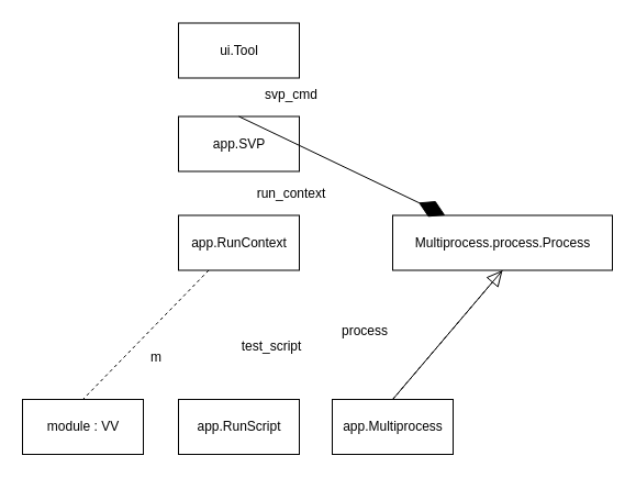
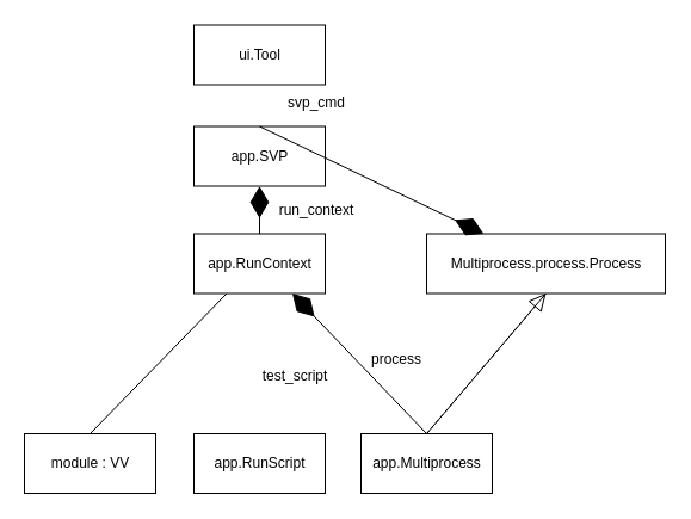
  <mxCell id="0" />
  <mxCell id="1" parent="0" />
  <mxCell id="2" value="ui.Tool" style="html=1;" vertex="1" parent="1"><mxGeometry x="162" y="20.5" width="110" height="50" as="geometry" /></mxCell>
  <mxCell id="3" value="app.SVP" style="html=1;" vertex="1" parent="1"><mxGeometry x="162" y="105.5" width="110" height="50" as="geometry" /></mxCell>
  <mxCell id="4" value="svp_cmd" style="text;html=1;strokeColor=none;fillColor=none;align=center;verticalAlign=middle;whiteSpace=wrap;rounded=0;" vertex="1" parent="1"><mxGeometry x="230" y="75.5" width="70" height="20" as="geometry" /></mxCell>
  <mxCell id="5" value="app.RunContext" style="html=1;" vertex="1" parent="1"><mxGeometry x="162" y="195.5" width="110" height="50" as="geometry" /></mxCell>
  <mxCell id="6" value="run_context" style="text;html=1;strokeColor=none;fillColor=none;align=center;verticalAlign=middle;whiteSpace=wrap;rounded=0;" vertex="1" parent="1"><mxGeometry x="230" y="165.5" width="70" height="20" as="geometry" /></mxCell>
  <mxCell id="7" value="Multiprocess.process.Process" style="html=1;" vertex="1" parent="1"><mxGeometry x="357" y="195.5" width="200" height="50" as="geometry" /></mxCell>
  <mxCell id="8" value="app.RunScript" style="html=1;" vertex="1" parent="1"><mxGeometry x="162" y="363" width="110" height="50" as="geometry" /></mxCell>
  <mxCell id="9" value="process" style="text;html=1;strokeColor=none;fillColor=none;align=center;verticalAlign=middle;whiteSpace=wrap;rounded=0;" vertex="1" parent="1"><mxGeometry x="307" y="291" width="50" height="20" as="geometry" /></mxCell>
  <mxCell id="10" value="test_script" style="text;html=1;strokeColor=none;fillColor=none;align=center;verticalAlign=middle;whiteSpace=wrap;rounded=0;" vertex="1" parent="1"><mxGeometry x="216.5" y="305" width="60" height="20" as="geometry" /></mxCell>
  <mxCell id="11" value="module : VV" style="html=1;" vertex="1" parent="1"><mxGeometry x="20" y="363" width="110" height="50" as="geometry" /></mxCell>
- <mxCell id="12" value="m" style="text;html=1;strokeColor=none;fillColor=none;align=center;verticalAlign=middle;whiteSpace=wrap;rounded=0;" vertex="1" parent="1"><mxGeometry x="122" y="315" width="40" height="20" as="geometry" /></mxCell>
  <mxCell id="13" value="app.Multiprocess" style="html=1;" vertex="1" parent="1"><mxGeometry x="302" y="363" width="110" height="50" as="geometry" /></mxCell>
- <mxCell id="15" value="" style="endArrow=none;html=1;exitX=0.25;exitY=1;exitDx=0;exitDy=0;entryX=0.5;entryY=0;entryDx=0;entryDy=0;dashed=1;" edge="1" parent="1" source="5" target="11"><mxGeometry width="50" height="50" relative="1" as="geometry"><mxPoint x="20" y="481" as="sourcePoint" /><mxPoint x="70" y="431" as="targetPoint" /></mxGeometry></mxCell>
+ <mxCell id="14" value="" style="endArrow=diamondThin;endFill=1;endSize=24;html=1;entryX=0.75;entryY=1;entryDx=0;entryDy=0;exitX=0.5;exitY=0;exitDx=0;exitDy=0;" edge="1" parent="1" source="13" target="5"><mxGeometry width="160" relative="1" as="geometry"><mxPoint x="20" y="431" as="sourcePoint" /><mxPoint x="180" y="431" as="targetPoint" /></mxGeometry></mxCell>
+ <mxCell id="15" value="" style="endArrow=none;html=1;exitX=0.25;exitY=1;exitDx=0;exitDy=0;entryX=0.5;entryY=0;entryDx=0;entryDy=0;" edge="1" parent="1" source="5" target="11"><mxGeometry width="50" height="50" relative="1" as="geometry"><mxPoint x="20" y="481" as="sourcePoint" /><mxPoint x="70" y="431" as="targetPoint" /></mxGeometry></mxCell>
  <mxCell id="16" value="" style="endArrow=block;dashed=1;endFill=0;endSize=12;html=1;entryX=0.5;entryY=1;entryDx=0;entryDy=0;exitX=0.5;exitY=0;exitDx=0;exitDy=0;" edge="1" parent="1" source="13" target="7"><mxGeometry width="160" relative="1" as="geometry"><mxPoint x="356" y="361" as="sourcePoint" /><mxPoint x="180" y="431" as="targetPoint" /></mxGeometry></mxCell>
  <mxCell id="17" value="" style="endArrow=none;html=1;exitX=0.5;exitY=0;exitDx=0;exitDy=0;entryX=0.5;entryY=1;entryDx=0;entryDy=0;" edge="1" parent="1" source="13" target="7"><mxGeometry width="50" height="50" relative="1" as="geometry"><mxPoint x="356" y="361" as="sourcePoint" /><mxPoint x="531" y="235" as="targetPoint" /></mxGeometry></mxCell>
+ <mxCell id="18" value="" style="endArrow=diamondThin;endFill=1;endSize=24;html=1;entryX=0.5;entryY=1;entryDx=0;entryDy=0;exitX=0.5;exitY=0;exitDx=0;exitDy=0;" edge="1" parent="1" source="5" target="3"><mxGeometry width="160" relative="1" as="geometry"><mxPoint x="20" y="431" as="sourcePoint" /><mxPoint x="180" y="431" as="targetPoint" /></mxGeometry></mxCell>
  <mxCell id="19" value="" style="endArrow=diamondThin;endFill=1;endSize=24;html=1;exitX=0.5;exitY=0;exitDx=0;exitDy=0;" edge="1" parent="1" source="3" target="7"><mxGeometry width="160" relative="1" as="geometry"><mxPoint x="20" y="431" as="sourcePoint" /><mxPoint x="180" y="431" as="targetPoint" /></mxGeometry></mxCell>
